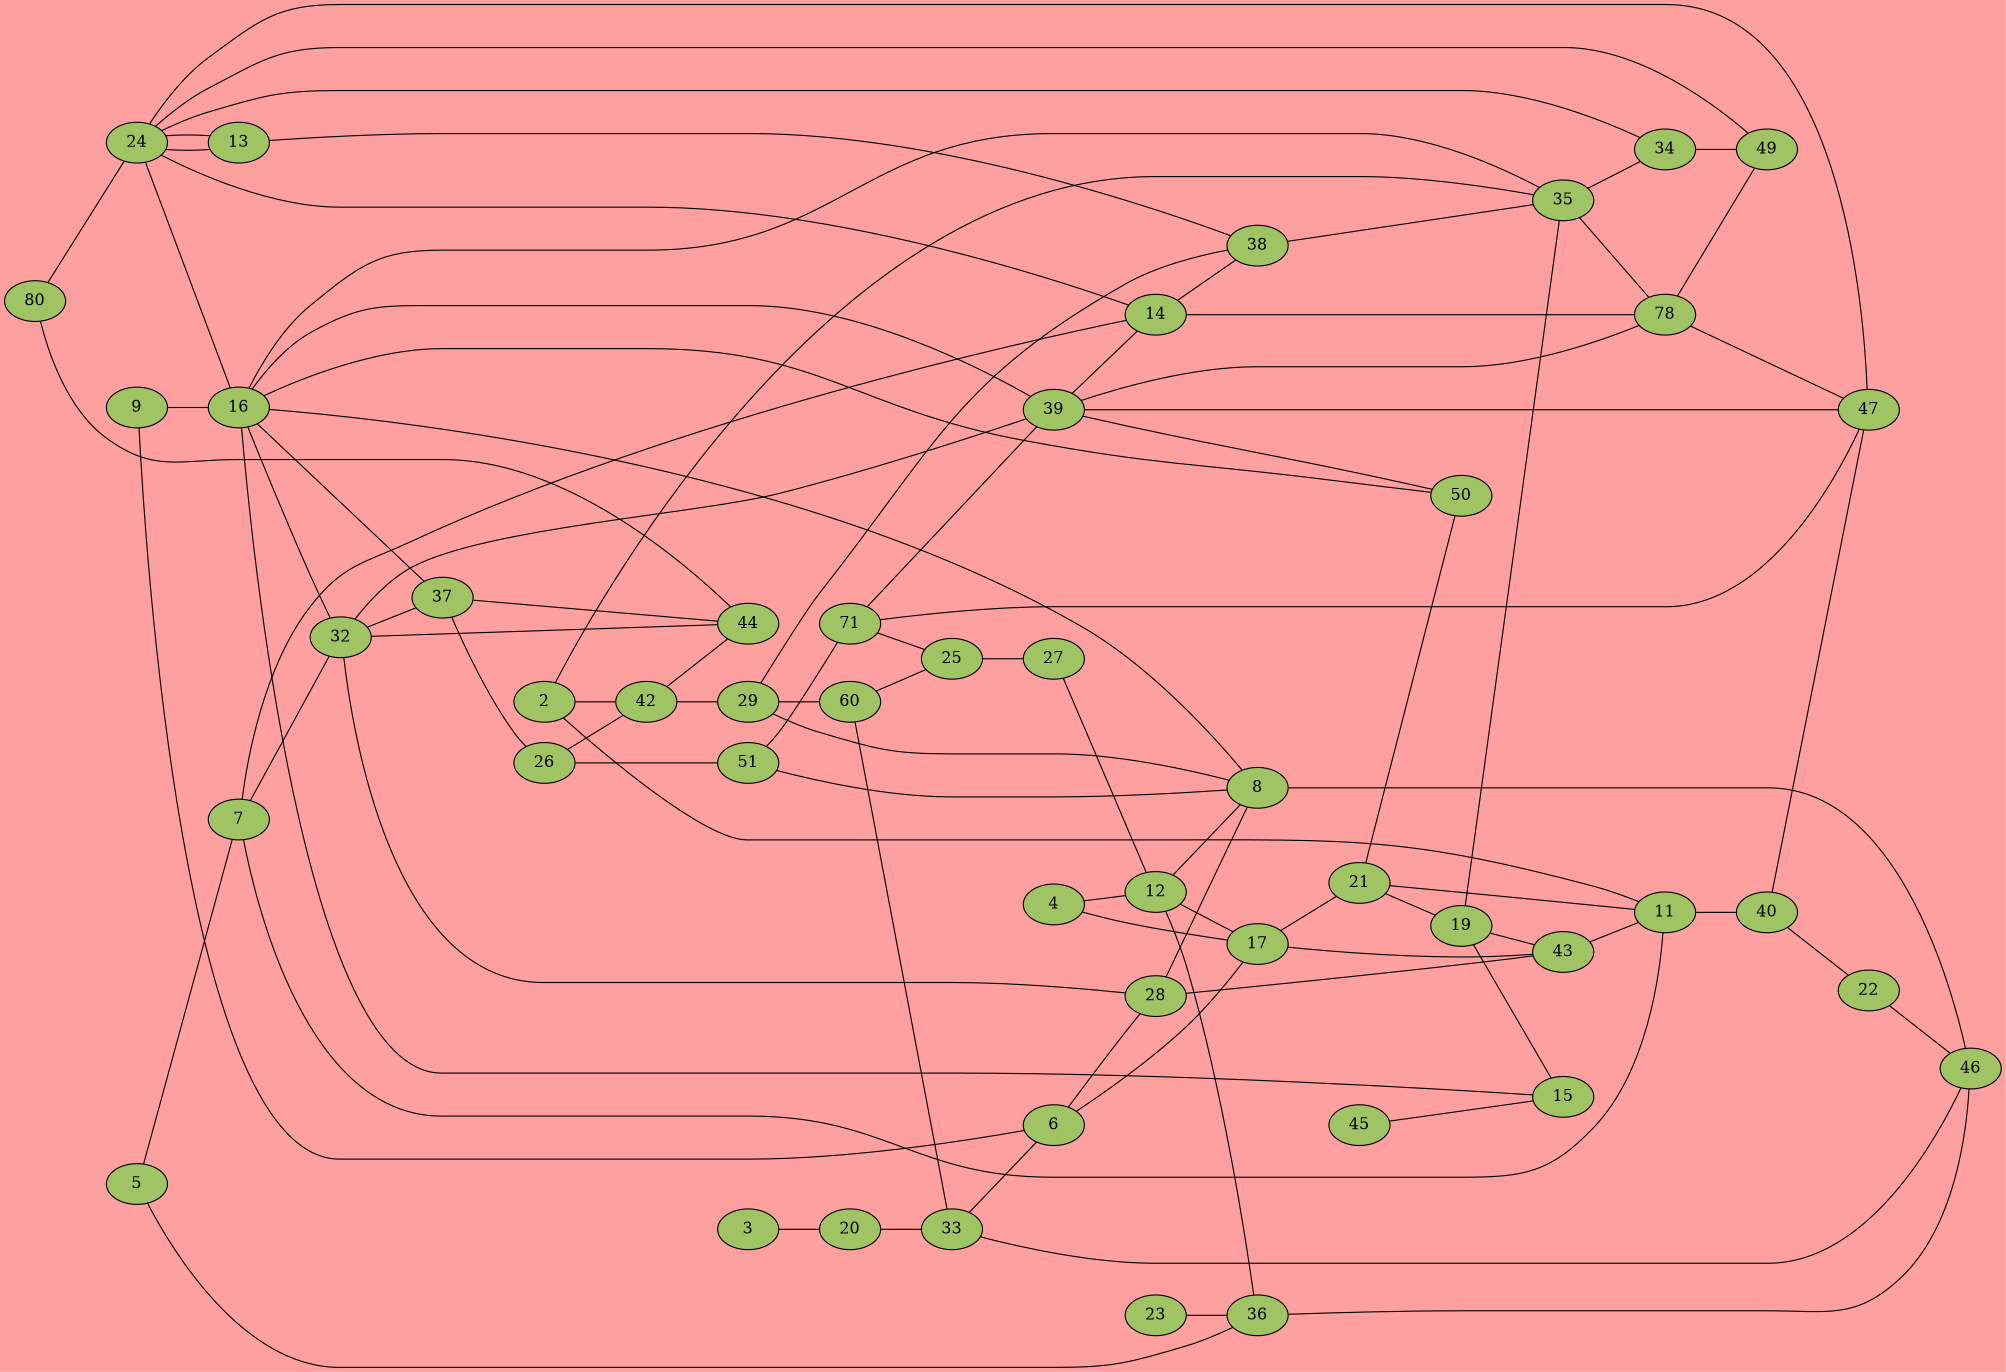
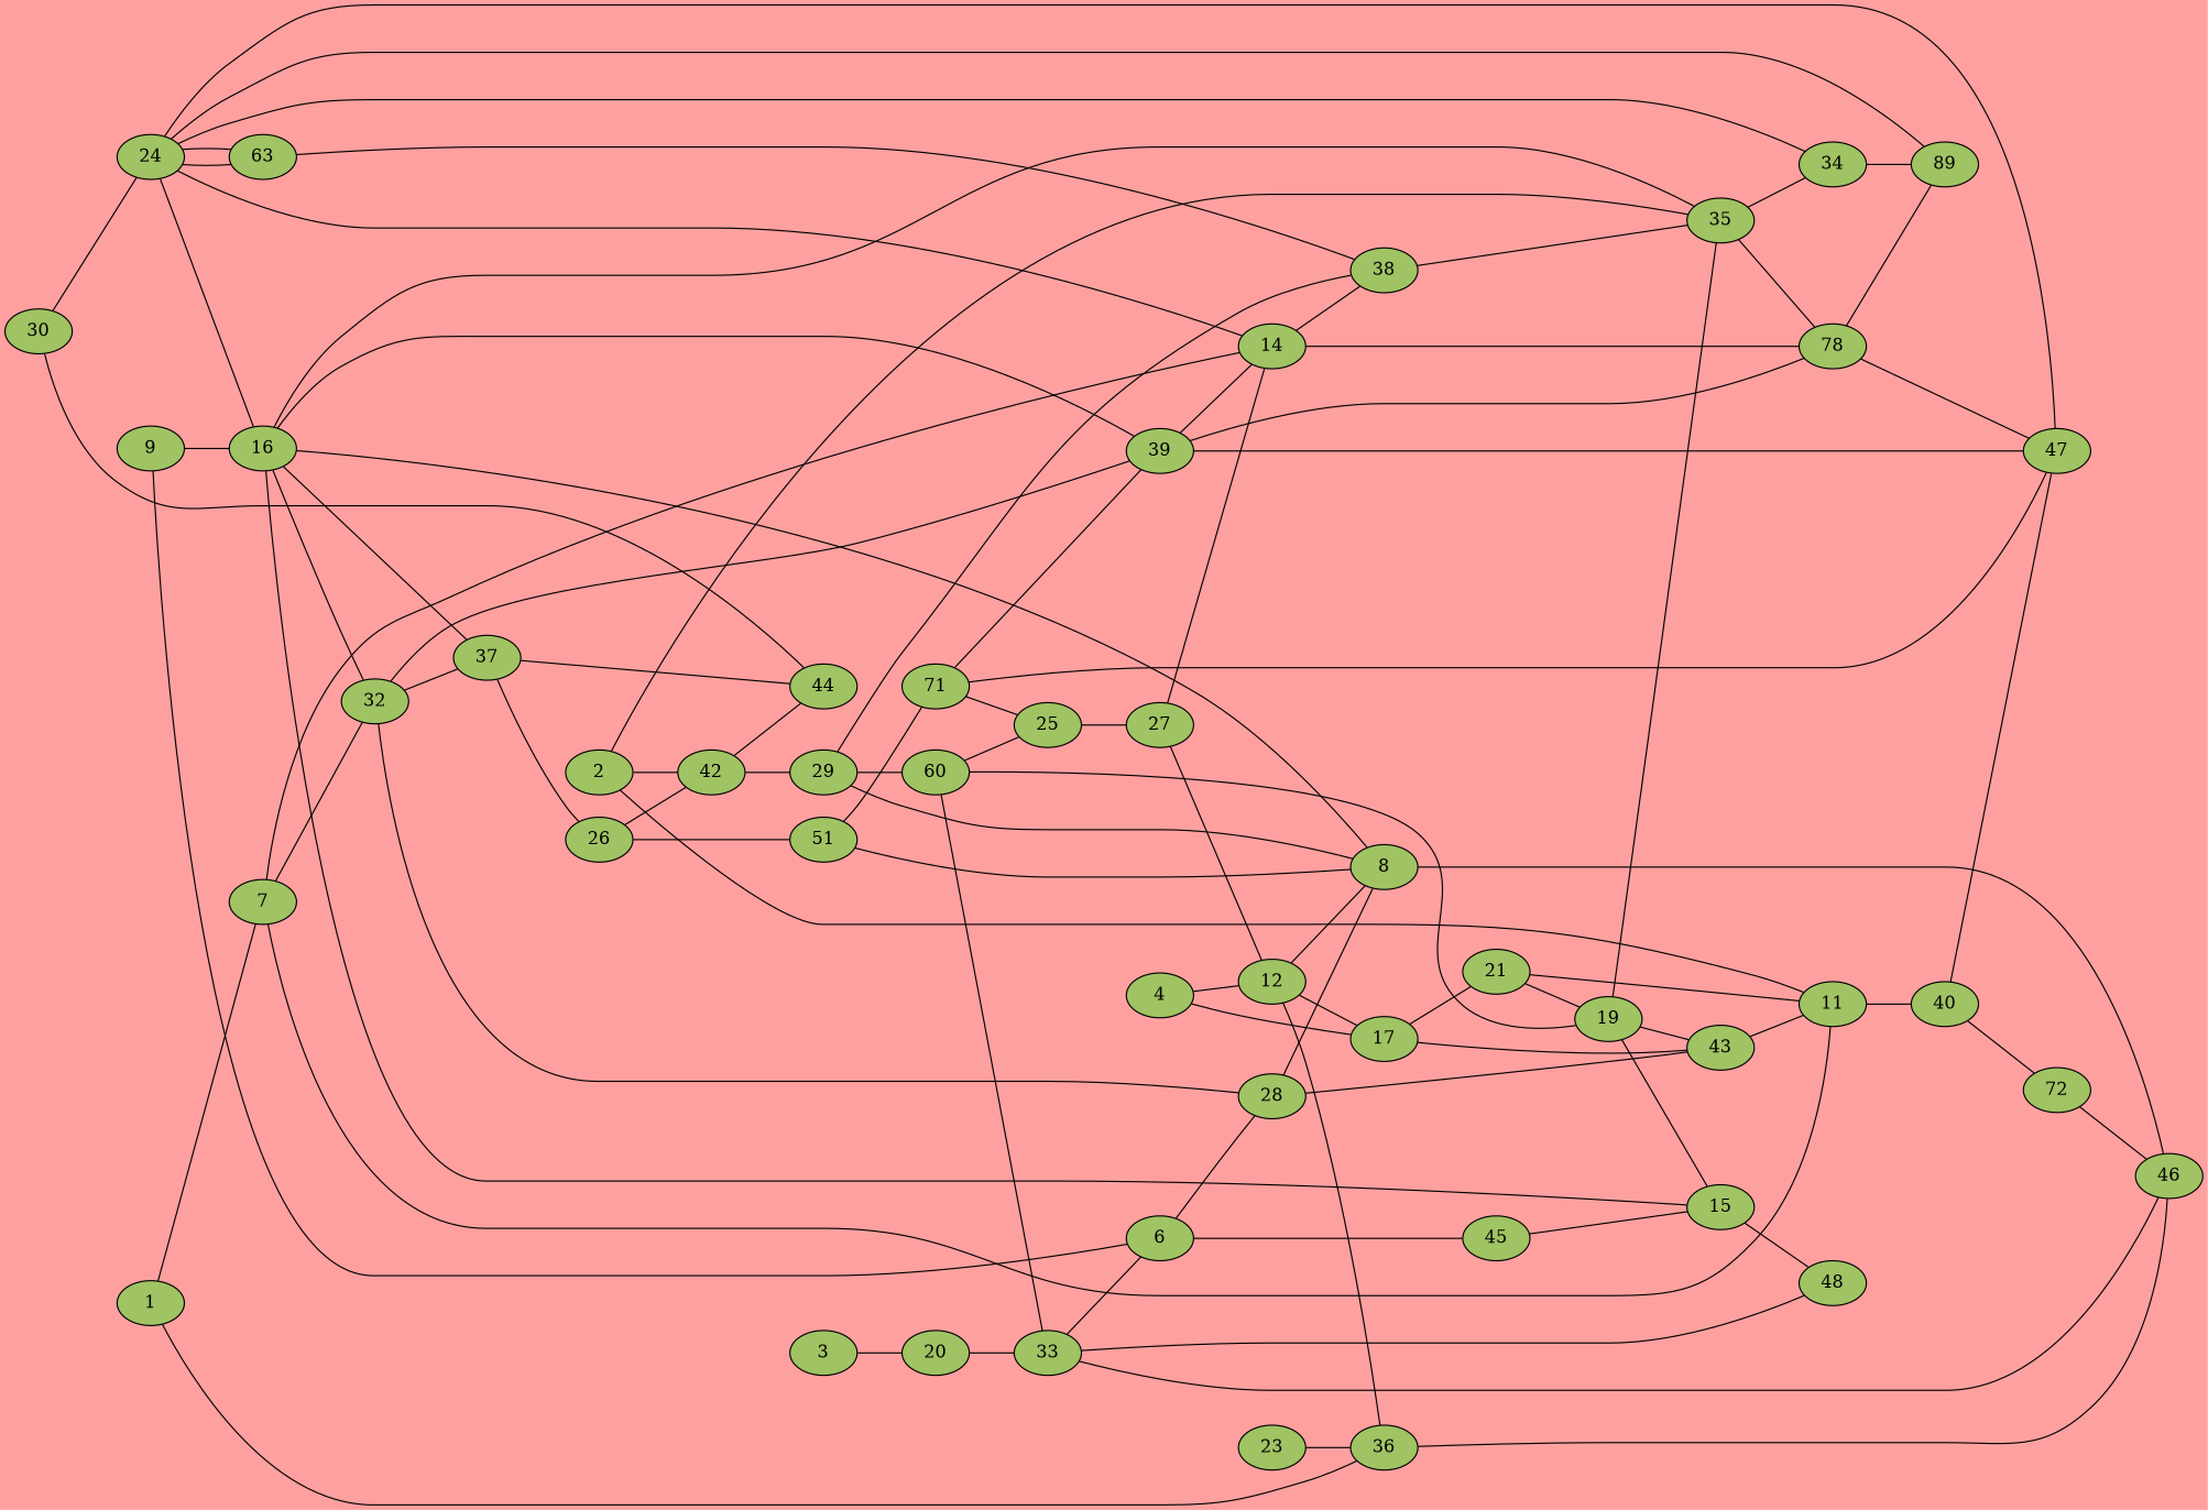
  graph {
    bgcolor="#ff00005f"
    rankdir=LR
    node [fillcolor="#00ff005f" style=filled]
    edge [f=1]
-   30 [label=80]
+   30
    24
    44
    40
    47
-   22
+   22 [label=72]
    16
-   13
-   49
+   13 [label=63]
+   49 [label=89]
    32
    37
    46
    8
    39
-   50
    14
    n17 [label=78]
    28
    n19 [label=60]
    25
    19
    33
    27
    35
    15
    43
+   48
    6
    12
    36
    17
    34
    11
    9
    21
    38
    29
    26
    2
    42
    n41 [label=51]
    n42 [label=71]
    3
    20
    45
    4
    23
-   5
+   5 [label=1]
    7
    30 -- 24
    30 -- 44 [f=15]
    24 -- 47 [f=12]
    24 -- 16 [f=19]
    24 -- 13
    24 -- 49
-   44 -- 32 [f=15]
    44 -- 37 [f=2]
    40 -- 47
    40 -- 22
    22 -- 46
    16 -- 32 [f=14]
    16 -- 39 [f=8]
-   16 -- 50 [f=2]
    13 -- 24 [f=19]
    13 -- 38
    32 -- 37 [f=15]
    32 -- 39 [f=13]
    32 -- 28
    37 -- 16 [f=14]
    37 -- 26 [f=2]
    8 -- 16 [f=18]
    8 -- 46
    39 -- 47 [f=10]
-   39 -- 50 [f=2]
    39 -- 14 [f=2]
    39 -- n17 [f=17]
    14 -- 24 [f=15]
    14 -- n17 [f=2]
    14 -- 38 [f=18]
    n17 -- 47 [f=20]
    n17 -- 49 [f=2]
    28 -- 8 [f=18]
    28 -- 43
    n19 -- 25
+   n19 -- 19 [f=5]
    n19 -- 33
    25 -- 27
    19 -- 35 [f=4]
    19 -- 15 [f=9]
    19 -- 43 [f=4]
    33 -- 46 [f=3]
+   33 -- 48 [f=17]
    33 -- 6 [f=2]
+   27 -- 14 [f=8]
    27 -- 12
    35 -- 16 [f=6]
    35 -- n17 [f=16]
    35 -- 34 [f=4]
    15 -- 16 [f=2]
+   15 -- 48 [f=2]
    43 -- 17 [f=19]
    43 -- 11
    6 -- 28 [f=10]
-   6 -- 17 [f=2]
+   6 -- 45 [f=2]
    12 -- 8
    12 -- 36 [f=5]
    12 -- 17 [f=16]
    36 -- 46 [f=4]
    17 -- 21 [f=4]
    34 -- 24 [f=11]
    34 -- 49 [f=4]
    11 -- 40
    11 -- 21
    9 -- 16
    9 -- 6 [f=2]
-   21 -- 50 [f=4]
    21 -- 19 [f=4]
    38 -- 35 [f=15]
    38 -- 29
    29 -- 8 [f=17]
    29 -- n19
    26 -- 42 [f=15]
    26 -- n41 [f=2]
    2 -- 35 [f=3]
    2 -- 11 [f=19]
    2 -- 42 [f=2]
    42 -- 44 [f=2]
    42 -- 29 [f=12]
    n41 -- 8 [f=16]
    n41 -- n42 [f=2]
    n42 -- 47 [f=17]
    n42 -- 39 [f=2]
    n42 -- 25 [f=14]
    3 -- 20 [f=2]
    20 -- 33 [f=2]
    45 -- 15 [f=2]
    4 -- 12 [f=16]
    4 -- 17 [f=4]
    23 -- 36 [f=4]
    5 -- 36 [f=6]
    5 -- 7
    7 -- 32
    7 -- 14 [f=17]
    7 -- 11 [f=2]
  }
